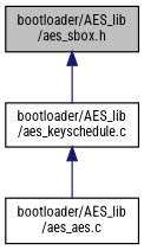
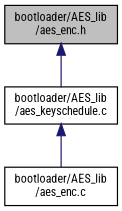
  digraph {
    fontname="Roboto Condensed"
    node [color=black fillcolor=white fontname="Roboto Condensed" fontsize=10 shape=record style=filled]
    edge [color=midnightblue dir=back fontname="Roboto Condensed" fontsize=10 labelfontname=Helvetica labelfontsize=10 style=solid]
-   n1 [fillcolor=grey75 fontcolor=black height=0.2 label="bootloader/AES_lib\l/aes_sbox.h" width=0.4]
+   n1 [fillcolor=grey75 fontcolor=black height=0.2 label="bootloader/AES_lib\l/aes_enc.h" width=0.4]
    n2 [height=0.2 label="bootloader/AES_lib\l/aes_keyschedule.c" width=0.4]
-   n3 [height=0.2 label="bootloader/AES_lib\l/aes_aes.c" width=0.4]
+   n3 [height=0.2 label="bootloader/AES_lib\l/aes_enc.c" width=0.4]
    n1 -> n2
    n2 -> n3
  }
